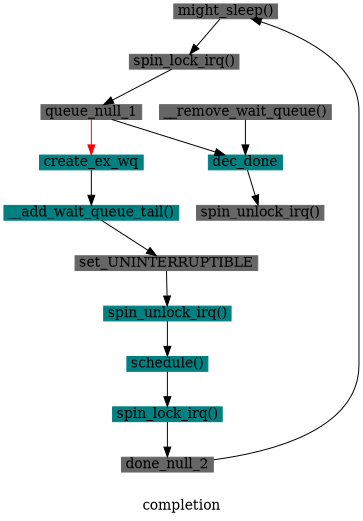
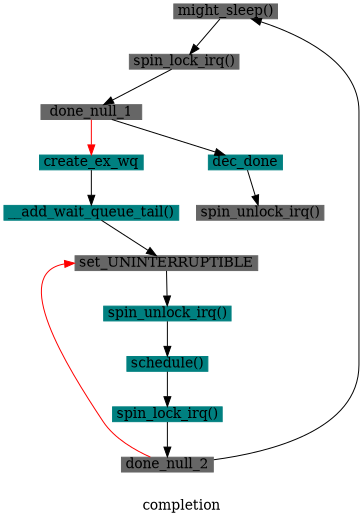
  digraph {
    label=completion
    node [color=gray40 margin="0.05,0.005" shape=box style=filled]
    n1 [height=0.1 label="might_sleep()" width=0.1]
    n2 [height=0.1 label="spin_lock_irq()" width=0.1]
-   done_null_1 [height=0.1 width=0.1 label=queue_null_1]
+   done_null_1 [height=0.1 width=0.1]
    create_ex_wq [color=teal height=0.1 width=0.1]
    dec_done [color=teal height=0.1 width=0.1]
    n6 [color=teal height=0.1 label="__add_wait_queue_tail()" width=0.1]
    n7 [height=0.1 label="spin_unlock_irq()" width=0.1]
    done_null_2 [height=0.1 width=0.1]
    set_UNINTERRUPTIBLE [height=0.1 width=0.1]
    n10 [color=teal height=0.1 label="spin_unlock_irq()" width=0.1]
-   n11 [height=0.1 label="__remove_wait_queue()" width=0.1]
    n12 [color=teal height=0.1 label="schedule()" width=0.1]
    n13 [color=teal height=0.1 label="spin_lock_irq()" width=0.1]
    n1 -> n2
    n2 -> done_null_1
    done_null_1 -> create_ex_wq [color=red]
    done_null_1 -> dec_done
    create_ex_wq -> n6
    dec_done -> n7
    n6 -> set_UNINTERRUPTIBLE
    done_null_2 -> n1
+   done_null_2 -> set_UNINTERRUPTIBLE [color=red headport=w]
    set_UNINTERRUPTIBLE -> n10
    n10 -> n12
-   n11 -> dec_done
    n12 -> n13
    n13 -> done_null_2
  }
